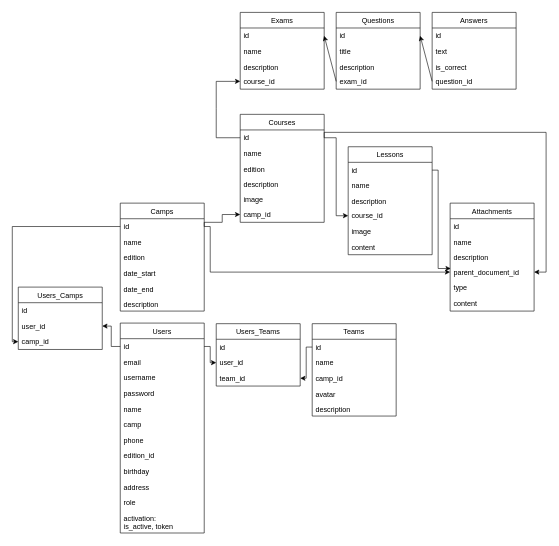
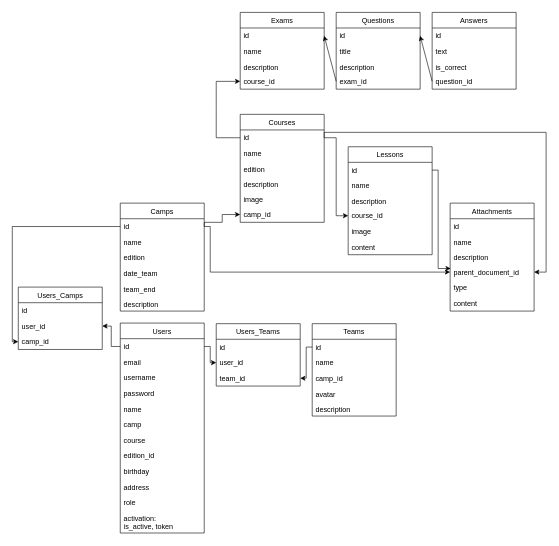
  <mxCell id="0" />
  <mxCell id="1" parent="0" />
  <mxCell id="2" style="edgeStyle=elbowEdgeStyle;rounded=0;orthogonalLoop=1;jettySize=auto;html=1;exitX=0;exitY=0.5;exitDx=0;exitDy=0;entryX=1;entryY=0.5;entryDx=0;entryDy=0;" parent="1" source="31" target="39" edge="1"><mxGeometry relative="1" as="geometry" /></mxCell>
  <mxCell id="3" style="edgeStyle=elbowEdgeStyle;rounded=0;orthogonalLoop=1;jettySize=auto;html=1;exitX=1;exitY=0.5;exitDx=0;exitDy=0;entryX=0;entryY=0.5;entryDx=0;entryDy=0;endArrow=classic;endFill=1;" parent="1" source="11" target="38" edge="1"><mxGeometry relative="1" as="geometry" /></mxCell>
  <mxCell id="4" style="edgeStyle=elbowEdgeStyle;rounded=0;orthogonalLoop=1;jettySize=auto;html=1;exitX=1;exitY=0.5;exitDx=0;exitDy=0;entryX=0;entryY=0.5;entryDx=0;entryDy=0;endArrow=none;endFill=0;startArrow=classic;startFill=1;" parent="1" source="42" target="11" edge="1"><mxGeometry relative="1" as="geometry" /></mxCell>
  <mxCell id="5" style="edgeStyle=elbowEdgeStyle;rounded=0;orthogonalLoop=1;jettySize=auto;html=1;exitX=0;exitY=0.5;exitDx=0;exitDy=0;entryX=0;entryY=0.5;entryDx=0;entryDy=0;endArrow=none;endFill=0;startArrow=classic;startFill=1;" parent="1" source="43" target="24" edge="1"><mxGeometry relative="1" as="geometry"><Array as="points"><mxPoint x="20" y="468" /></Array></mxGeometry></mxCell>
  <mxCell id="6" style="edgeStyle=orthogonalEdgeStyle;rounded=0;orthogonalLoop=1;jettySize=auto;html=1;exitX=0;exitY=0.5;exitDx=0;exitDy=0;entryX=1;entryY=0.5;entryDx=0;entryDy=0;startArrow=classic;startFill=1;endArrow=none;endFill=0;" parent="1" source="50" target="24" edge="1"><mxGeometry relative="1" as="geometry"><Array as="points"><mxPoint x="370" y="357" /><mxPoint x="370" y="370" /><mxPoint x="340" y="370" /></Array></mxGeometry></mxCell>
  <mxCell id="7" style="edgeStyle=elbowEdgeStyle;rounded=0;orthogonalLoop=1;jettySize=auto;html=1;exitX=0;exitY=0.5;exitDx=0;exitDy=0;entryX=1;entryY=0.5;entryDx=0;entryDy=0;startArrow=classic;startFill=1;endArrow=none;endFill=0;" parent="1" source="55" target="45" edge="1"><mxGeometry relative="1" as="geometry" /></mxCell>
  <mxCell id="8" style="edgeStyle=orthogonalEdgeStyle;rounded=0;orthogonalLoop=1;jettySize=auto;html=1;entryX=1;entryY=0.5;entryDx=0;entryDy=0;startArrow=classic;startFill=1;endArrow=none;endFill=0;elbow=vertical;exitX=1;exitY=0.5;exitDx=0;exitDy=0;" parent="1" target="45" edge="1" source="81"><mxGeometry relative="1" as="geometry"><mxPoint x="930" y="453" as="sourcePoint" /><Array as="points"><mxPoint x="910" y="453" /><mxPoint x="910" y="220" /><mxPoint x="540" y="220" /></Array></mxGeometry></mxCell>
  <mxCell id="9" style="edgeStyle=elbowEdgeStyle;rounded=0;orthogonalLoop=1;jettySize=auto;html=1;exitX=0;exitY=0.5;exitDx=0;exitDy=0;entryX=1;entryY=0.5;entryDx=0;entryDy=0;startArrow=classic;startFill=1;endArrow=none;endFill=0;" parent="1" source="81" target="24" edge="1"><mxGeometry relative="1" as="geometry"><Array as="points"><mxPoint x="350" y="428" /><mxPoint x="390" y="468" /><mxPoint x="370" y="408" /></Array></mxGeometry></mxCell>
  <mxCell id="10" value="Users" style="swimlane;fontStyle=0;childLayout=stackLayout;horizontal=1;startSize=26;fillColor=none;horizontalStack=0;resizeParent=1;resizeParentMax=0;resizeLast=0;collapsible=1;marginBottom=0;" parent="1" vertex="1"><mxGeometry x="200" y="538" width="140" height="350" as="geometry"><mxRectangle x="100" y="60" width="60" height="26" as="alternateBounds" /></mxGeometry></mxCell>
  <mxCell id="11" value="id" style="text;strokeColor=none;fillColor=none;align=left;verticalAlign=top;spacingLeft=4;spacingRight=4;overflow=hidden;rotatable=0;points=[[0,0.5],[1,0.5]];portConstraint=eastwest;" parent="10" vertex="1"><mxGeometry y="26" width="140" height="26" as="geometry" /></mxCell>
  <mxCell id="12" value="email" style="text;strokeColor=none;fillColor=none;align=left;verticalAlign=top;spacingLeft=4;spacingRight=4;overflow=hidden;rotatable=0;points=[[0,0.5],[1,0.5]];portConstraint=eastwest;" parent="10" vertex="1"><mxGeometry y="52" width="140" height="26" as="geometry" /></mxCell>
  <mxCell id="13" value="username" style="text;strokeColor=none;fillColor=none;align=left;verticalAlign=top;spacingLeft=4;spacingRight=4;overflow=hidden;rotatable=0;points=[[0,0.5],[1,0.5]];portConstraint=eastwest;" parent="10" vertex="1"><mxGeometry y="78" width="140" height="26" as="geometry" /></mxCell>
  <mxCell id="14" value="password" style="text;strokeColor=none;fillColor=none;align=left;verticalAlign=top;spacingLeft=4;spacingRight=4;overflow=hidden;rotatable=0;points=[[0,0.5],[1,0.5]];portConstraint=eastwest;" parent="10" vertex="1"><mxGeometry y="104" width="140" height="26" as="geometry" /></mxCell>
  <mxCell id="15" value="name" style="text;strokeColor=none;fillColor=none;align=left;verticalAlign=top;spacingLeft=4;spacingRight=4;overflow=hidden;rotatable=0;points=[[0,0.5],[1,0.5]];portConstraint=eastwest;" parent="10" vertex="1"><mxGeometry y="130" width="140" height="26" as="geometry" /></mxCell>
  <mxCell id="16" value="camp" style="text;strokeColor=none;fillColor=none;align=left;verticalAlign=top;spacingLeft=4;spacingRight=4;overflow=hidden;rotatable=0;points=[[0,0.5],[1,0.5]];portConstraint=eastwest;" parent="10" vertex="1"><mxGeometry y="156" width="140" height="26" as="geometry" /></mxCell>
- <mxCell id="17" value="phone" style="text;strokeColor=none;fillColor=none;align=left;verticalAlign=top;spacingLeft=4;spacingRight=4;overflow=hidden;rotatable=0;points=[[0,0.5],[1,0.5]];portConstraint=eastwest;" parent="10" vertex="1"><mxGeometry y="182" width="140" height="26" as="geometry" /></mxCell>
+ <mxCell id="17" value="course" style="text;strokeColor=none;fillColor=none;align=left;verticalAlign=top;spacingLeft=4;spacingRight=4;overflow=hidden;rotatable=0;points=[[0,0.5],[1,0.5]];portConstraint=eastwest;" parent="10" vertex="1"><mxGeometry y="182" width="140" height="26" as="geometry" /></mxCell>
  <mxCell id="18" value="edition_id" style="text;strokeColor=none;fillColor=none;align=left;verticalAlign=top;spacingLeft=4;spacingRight=4;overflow=hidden;rotatable=0;points=[[0,0.5],[1,0.5]];portConstraint=eastwest;" parent="10" vertex="1"><mxGeometry y="208" width="140" height="26" as="geometry" /></mxCell>
  <mxCell id="19" value="birthday" style="text;strokeColor=none;fillColor=none;align=left;verticalAlign=top;spacingLeft=4;spacingRight=4;overflow=hidden;rotatable=0;points=[[0,0.5],[1,0.5]];portConstraint=eastwest;" parent="10" vertex="1"><mxGeometry y="234" width="140" height="26" as="geometry" /></mxCell>
  <mxCell id="20" value="address" style="text;strokeColor=none;fillColor=none;align=left;verticalAlign=top;spacingLeft=4;spacingRight=4;overflow=hidden;rotatable=0;points=[[0,0.5],[1,0.5]];portConstraint=eastwest;" parent="10" vertex="1"><mxGeometry y="260" width="140" height="26" as="geometry" /></mxCell>
  <mxCell id="21" value="role" style="text;strokeColor=none;fillColor=none;align=left;verticalAlign=top;spacingLeft=4;spacingRight=4;overflow=hidden;rotatable=0;points=[[0,0.5],[1,0.5]];portConstraint=eastwest;" parent="10" vertex="1"><mxGeometry y="286" width="140" height="26" as="geometry" /></mxCell>
  <mxCell id="22" value="activation:&#10;is_active, token" style="text;strokeColor=none;fillColor=none;align=left;verticalAlign=top;spacingLeft=4;spacingRight=4;overflow=hidden;rotatable=0;points=[[0,0.5],[1,0.5]];portConstraint=eastwest;" parent="10" vertex="1"><mxGeometry y="312" width="140" height="38" as="geometry" /></mxCell>
  <mxCell id="23" value="Camps" style="swimlane;fontStyle=0;childLayout=stackLayout;horizontal=1;startSize=26;fillColor=none;horizontalStack=0;resizeParent=1;resizeParentMax=0;resizeLast=0;collapsible=1;marginBottom=0;" parent="1" vertex="1"><mxGeometry x="200" y="338" width="140" height="180" as="geometry"><mxRectangle x="100" y="60" width="60" height="26" as="alternateBounds" /></mxGeometry></mxCell>
  <mxCell id="24" value="id" style="text;strokeColor=none;fillColor=none;align=left;verticalAlign=top;spacingLeft=4;spacingRight=4;overflow=hidden;rotatable=0;points=[[0,0.5],[1,0.5]];portConstraint=eastwest;" parent="23" vertex="1"><mxGeometry y="26" width="140" height="26" as="geometry" /></mxCell>
  <mxCell id="25" value="name" style="text;strokeColor=none;fillColor=none;align=left;verticalAlign=top;spacingLeft=4;spacingRight=4;overflow=hidden;rotatable=0;points=[[0,0.5],[1,0.5]];portConstraint=eastwest;" parent="23" vertex="1"><mxGeometry y="52" width="140" height="26" as="geometry" /></mxCell>
  <mxCell id="26" value="edition" style="text;strokeColor=none;fillColor=none;align=left;verticalAlign=top;spacingLeft=4;spacingRight=4;overflow=hidden;rotatable=0;points=[[0,0.5],[1,0.5]];portConstraint=eastwest;" parent="23" vertex="1"><mxGeometry y="78" width="140" height="26" as="geometry" /></mxCell>
- <mxCell id="27" value="date_start" style="text;strokeColor=none;fillColor=none;align=left;verticalAlign=top;spacingLeft=4;spacingRight=4;overflow=hidden;rotatable=0;points=[[0,0.5],[1,0.5]];portConstraint=eastwest;" parent="23" vertex="1"><mxGeometry y="104" width="140" height="26" as="geometry" /></mxCell>
- <mxCell id="28" value="date_end" style="text;strokeColor=none;fillColor=none;align=left;verticalAlign=top;spacingLeft=4;spacingRight=4;overflow=hidden;rotatable=0;points=[[0,0.5],[1,0.5]];portConstraint=eastwest;" parent="23" vertex="1"><mxGeometry y="130" width="140" height="26" as="geometry" /></mxCell>
+ <mxCell id="27" value="date_team" style="text;strokeColor=none;fillColor=none;align=left;verticalAlign=top;spacingLeft=4;spacingRight=4;overflow=hidden;rotatable=0;points=[[0,0.5],[1,0.5]];portConstraint=eastwest;" parent="23" vertex="1"><mxGeometry y="104" width="140" height="26" as="geometry" /></mxCell>
+ <mxCell id="28" value="team_end" style="text;strokeColor=none;fillColor=none;align=left;verticalAlign=top;spacingLeft=4;spacingRight=4;overflow=hidden;rotatable=0;points=[[0,0.5],[1,0.5]];portConstraint=eastwest;" parent="23" vertex="1"><mxGeometry y="130" width="140" height="26" as="geometry" /></mxCell>
  <mxCell id="29" value="description" style="text;strokeColor=none;fillColor=none;align=left;verticalAlign=top;spacingLeft=4;spacingRight=4;overflow=hidden;rotatable=0;points=[[0,0.5],[1,0.5]];portConstraint=eastwest;" parent="23" vertex="1"><mxGeometry y="156" width="140" height="24" as="geometry" /></mxCell>
  <mxCell id="30" value="Teams" style="swimlane;fontStyle=0;childLayout=stackLayout;horizontal=1;startSize=26;fillColor=none;horizontalStack=0;resizeParent=1;resizeParentMax=0;resizeLast=0;collapsible=1;marginBottom=0;" parent="1" vertex="1"><mxGeometry x="520" y="539" width="140" height="154" as="geometry"><mxRectangle x="100" y="60" width="60" height="26" as="alternateBounds" /></mxGeometry></mxCell>
  <mxCell id="31" value="id" style="text;strokeColor=none;fillColor=none;align=left;verticalAlign=top;spacingLeft=4;spacingRight=4;overflow=hidden;rotatable=0;points=[[0,0.5],[1,0.5]];portConstraint=eastwest;" parent="30" vertex="1"><mxGeometry y="26" width="140" height="26" as="geometry" /></mxCell>
  <mxCell id="32" value="name" style="text;strokeColor=none;fillColor=none;align=left;verticalAlign=top;spacingLeft=4;spacingRight=4;overflow=hidden;rotatable=0;points=[[0,0.5],[1,0.5]];portConstraint=eastwest;" parent="30" vertex="1"><mxGeometry y="52" width="140" height="26" as="geometry" /></mxCell>
  <mxCell id="33" value="camp_id" style="text;strokeColor=none;fillColor=none;align=left;verticalAlign=top;spacingLeft=4;spacingRight=4;overflow=hidden;rotatable=0;points=[[0,0.5],[1,0.5]];portConstraint=eastwest;" parent="30" vertex="1"><mxGeometry y="78" width="140" height="26" as="geometry" /></mxCell>
  <mxCell id="34" value="avatar" style="text;strokeColor=none;fillColor=none;align=left;verticalAlign=top;spacingLeft=4;spacingRight=4;overflow=hidden;rotatable=0;points=[[0,0.5],[1,0.5]];portConstraint=eastwest;" parent="30" vertex="1"><mxGeometry y="104" width="140" height="26" as="geometry" /></mxCell>
  <mxCell id="35" value="description" style="text;strokeColor=none;fillColor=none;align=left;verticalAlign=top;spacingLeft=4;spacingRight=4;overflow=hidden;rotatable=0;points=[[0,0.5],[1,0.5]];portConstraint=eastwest;" parent="30" vertex="1"><mxGeometry y="130" width="140" height="24" as="geometry" /></mxCell>
  <mxCell id="36" value="Users_Teams" style="swimlane;fontStyle=0;childLayout=stackLayout;horizontal=1;startSize=26;fillColor=none;horizontalStack=0;resizeParent=1;resizeParentMax=0;resizeLast=0;collapsible=1;marginBottom=0;" parent="1" vertex="1"><mxGeometry x="360" y="539" width="140" height="104" as="geometry"><mxRectangle x="100" y="60" width="60" height="26" as="alternateBounds" /></mxGeometry></mxCell>
  <mxCell id="37" value="id" style="text;strokeColor=none;fillColor=none;align=left;verticalAlign=top;spacingLeft=4;spacingRight=4;overflow=hidden;rotatable=0;points=[[0,0.5],[1,0.5]];portConstraint=eastwest;" parent="36" vertex="1"><mxGeometry y="26" width="140" height="26" as="geometry" /></mxCell>
  <mxCell id="38" value="user_id" style="text;strokeColor=none;fillColor=none;align=left;verticalAlign=top;spacingLeft=4;spacingRight=4;overflow=hidden;rotatable=0;points=[[0,0.5],[1,0.5]];portConstraint=eastwest;" parent="36" vertex="1"><mxGeometry y="52" width="140" height="26" as="geometry" /></mxCell>
  <mxCell id="39" value="team_id" style="text;strokeColor=none;fillColor=none;align=left;verticalAlign=top;spacingLeft=4;spacingRight=4;overflow=hidden;rotatable=0;points=[[0,0.5],[1,0.5]];portConstraint=eastwest;" parent="36" vertex="1"><mxGeometry y="78" width="140" height="26" as="geometry" /></mxCell>
  <mxCell id="40" value="Users_Camps" style="swimlane;fontStyle=0;childLayout=stackLayout;horizontal=1;startSize=26;fillColor=none;horizontalStack=0;resizeParent=1;resizeParentMax=0;resizeLast=0;collapsible=1;marginBottom=0;" parent="1" vertex="1"><mxGeometry x="30" y="478" width="140" height="104" as="geometry"><mxRectangle x="100" y="60" width="60" height="26" as="alternateBounds" /></mxGeometry></mxCell>
  <mxCell id="41" value="id" style="text;strokeColor=none;fillColor=none;align=left;verticalAlign=top;spacingLeft=4;spacingRight=4;overflow=hidden;rotatable=0;points=[[0,0.5],[1,0.5]];portConstraint=eastwest;" parent="40" vertex="1"><mxGeometry y="26" width="140" height="26" as="geometry" /></mxCell>
  <mxCell id="42" value="user_id" style="text;strokeColor=none;fillColor=none;align=left;verticalAlign=top;spacingLeft=4;spacingRight=4;overflow=hidden;rotatable=0;points=[[0,0.5],[1,0.5]];portConstraint=eastwest;" parent="40" vertex="1"><mxGeometry y="52" width="140" height="26" as="geometry" /></mxCell>
  <mxCell id="43" value="camp_id" style="text;strokeColor=none;fillColor=none;align=left;verticalAlign=top;spacingLeft=4;spacingRight=4;overflow=hidden;rotatable=0;points=[[0,0.5],[1,0.5]];portConstraint=eastwest;" parent="40" vertex="1"><mxGeometry y="78" width="140" height="26" as="geometry" /></mxCell>
  <mxCell id="44" value="Courses" style="swimlane;fontStyle=0;childLayout=stackLayout;horizontal=1;startSize=26;fillColor=none;horizontalStack=0;resizeParent=1;resizeParentMax=0;resizeLast=0;collapsible=1;marginBottom=0;" parent="1" vertex="1"><mxGeometry x="400" y="190" width="140" height="180" as="geometry"><mxRectangle x="100" y="60" width="60" height="26" as="alternateBounds" /></mxGeometry></mxCell>
  <mxCell id="45" value="id" style="text;strokeColor=none;fillColor=none;align=left;verticalAlign=top;spacingLeft=4;spacingRight=4;overflow=hidden;rotatable=0;points=[[0,0.5],[1,0.5]];portConstraint=eastwest;" parent="44" vertex="1"><mxGeometry y="26" width="140" height="26" as="geometry" /></mxCell>
  <mxCell id="46" value="name" style="text;strokeColor=none;fillColor=none;align=left;verticalAlign=top;spacingLeft=4;spacingRight=4;overflow=hidden;rotatable=0;points=[[0,0.5],[1,0.5]];portConstraint=eastwest;" parent="44" vertex="1"><mxGeometry y="52" width="140" height="26" as="geometry" /></mxCell>
  <mxCell id="47" value="edition" style="text;strokeColor=none;fillColor=none;align=left;verticalAlign=top;spacingLeft=4;spacingRight=4;overflow=hidden;rotatable=0;points=[[0,0.5],[1,0.5]];portConstraint=eastwest;" parent="44" vertex="1"><mxGeometry y="78" width="140" height="26" as="geometry" /></mxCell>
  <mxCell id="48" value="description" style="text;strokeColor=none;fillColor=none;align=left;verticalAlign=top;spacingLeft=4;spacingRight=4;overflow=hidden;rotatable=0;points=[[0,0.5],[1,0.5]];portConstraint=eastwest;" parent="44" vertex="1"><mxGeometry y="104" width="140" height="24" as="geometry" /></mxCell>
  <mxCell id="49" value="image" style="text;strokeColor=none;fillColor=none;align=left;verticalAlign=top;spacingLeft=4;spacingRight=4;overflow=hidden;rotatable=0;points=[[0,0.5],[1,0.5]];portConstraint=eastwest;" parent="44" vertex="1"><mxGeometry y="128" width="140" height="26" as="geometry" /></mxCell>
  <mxCell id="50" value="camp_id" style="text;strokeColor=none;fillColor=none;align=left;verticalAlign=top;spacingLeft=4;spacingRight=4;overflow=hidden;rotatable=0;points=[[0,0.5],[1,0.5]];portConstraint=eastwest;" parent="44" vertex="1"><mxGeometry y="154" width="140" height="26" as="geometry" /></mxCell>
  <mxCell id="51" value="Lessons" style="swimlane;fontStyle=0;childLayout=stackLayout;horizontal=1;startSize=26;fillColor=none;horizontalStack=0;resizeParent=1;resizeParentMax=0;resizeLast=0;collapsible=1;marginBottom=0;" parent="1" vertex="1"><mxGeometry x="580" y="244" width="140" height="180" as="geometry"><mxRectangle x="100" y="60" width="60" height="26" as="alternateBounds" /></mxGeometry></mxCell>
  <mxCell id="52" value="id" style="text;strokeColor=none;fillColor=none;align=left;verticalAlign=top;spacingLeft=4;spacingRight=4;overflow=hidden;rotatable=0;points=[[0,0.5],[1,0.5]];portConstraint=eastwest;" parent="51" vertex="1"><mxGeometry y="26" width="140" height="26" as="geometry" /></mxCell>
  <mxCell id="53" value="name" style="text;strokeColor=none;fillColor=none;align=left;verticalAlign=top;spacingLeft=4;spacingRight=4;overflow=hidden;rotatable=0;points=[[0,0.5],[1,0.5]];portConstraint=eastwest;" parent="51" vertex="1"><mxGeometry y="52" width="140" height="26" as="geometry" /></mxCell>
  <mxCell id="54" value="description" style="text;strokeColor=none;fillColor=none;align=left;verticalAlign=top;spacingLeft=4;spacingRight=4;overflow=hidden;rotatable=0;points=[[0,0.5],[1,0.5]];portConstraint=eastwest;" parent="51" vertex="1"><mxGeometry y="78" width="140" height="24" as="geometry" /></mxCell>
  <mxCell id="55" value="course_id" style="text;strokeColor=none;fillColor=none;align=left;verticalAlign=top;spacingLeft=4;spacingRight=4;overflow=hidden;rotatable=0;points=[[0,0.5],[1,0.5]];portConstraint=eastwest;" parent="51" vertex="1"><mxGeometry y="102" width="140" height="26" as="geometry" /></mxCell>
  <mxCell id="56" value="image" style="text;strokeColor=none;fillColor=none;align=left;verticalAlign=top;spacingLeft=4;spacingRight=4;overflow=hidden;rotatable=0;points=[[0,0.5],[1,0.5]];portConstraint=eastwest;" parent="51" vertex="1"><mxGeometry y="128" width="140" height="26" as="geometry" /></mxCell>
  <mxCell id="57" value="content" style="text;strokeColor=none;fillColor=none;align=left;verticalAlign=top;spacingLeft=4;spacingRight=4;overflow=hidden;rotatable=0;points=[[0,0.5],[1,0.5]];portConstraint=eastwest;" parent="51" vertex="1"><mxGeometry y="154" width="140" height="26" as="geometry" /></mxCell>
  <mxCell id="58" value="Exams" style="swimlane;fontStyle=0;childLayout=stackLayout;horizontal=1;startSize=26;fillColor=none;horizontalStack=0;resizeParent=1;resizeParentMax=0;resizeLast=0;collapsible=1;marginBottom=0;" parent="1" vertex="1"><mxGeometry x="400" y="20" width="140" height="128" as="geometry"><mxRectangle x="100" y="60" width="60" height="26" as="alternateBounds" /></mxGeometry></mxCell>
  <mxCell id="59" value="id" style="text;strokeColor=none;fillColor=none;align=left;verticalAlign=top;spacingLeft=4;spacingRight=4;overflow=hidden;rotatable=0;points=[[0,0.5],[1,0.5]];portConstraint=eastwest;" parent="58" vertex="1"><mxGeometry y="26" width="140" height="26" as="geometry" /></mxCell>
  <mxCell id="60" value="name" style="text;strokeColor=none;fillColor=none;align=left;verticalAlign=top;spacingLeft=4;spacingRight=4;overflow=hidden;rotatable=0;points=[[0,0.5],[1,0.5]];portConstraint=eastwest;" parent="58" vertex="1"><mxGeometry y="52" width="140" height="26" as="geometry" /></mxCell>
  <mxCell id="61" value="description" style="text;strokeColor=none;fillColor=none;align=left;verticalAlign=top;spacingLeft=4;spacingRight=4;overflow=hidden;rotatable=0;points=[[0,0.5],[1,0.5]];portConstraint=eastwest;" parent="58" vertex="1"><mxGeometry y="78" width="140" height="24" as="geometry" /></mxCell>
  <mxCell id="62" value="course_id" style="text;strokeColor=none;fillColor=none;align=left;verticalAlign=top;spacingLeft=4;spacingRight=4;overflow=hidden;rotatable=0;points=[[0,0.5],[1,0.5]];portConstraint=eastwest;" parent="58" vertex="1"><mxGeometry y="102" width="140" height="26" as="geometry" /></mxCell>
  <mxCell id="63" style="edgeStyle=none;rounded=0;orthogonalLoop=1;jettySize=auto;html=1;exitX=0;exitY=0.5;exitDx=0;exitDy=0;entryX=0;entryY=0.5;entryDx=0;entryDy=0;startArrow=classic;startFill=1;endArrow=none;endFill=0;" parent="1" source="62" target="45" edge="1"><mxGeometry relative="1" as="geometry"><Array as="points"><mxPoint x="360" y="135" /><mxPoint x="360" y="180" /><mxPoint x="360" y="229" /></Array></mxGeometry></mxCell>
  <mxCell id="64" style="edgeStyle=none;rounded=0;orthogonalLoop=1;jettySize=auto;html=1;exitX=1;exitY=0.5;exitDx=0;exitDy=0;entryX=0;entryY=0.5;entryDx=0;entryDy=0;startArrow=classic;startFill=1;endArrow=none;endFill=0;" parent="1" source="59" target="69" edge="1"><mxGeometry relative="1" as="geometry" /></mxCell>
  <mxCell id="65" value="Questions" style="swimlane;fontStyle=0;childLayout=stackLayout;horizontal=1;startSize=26;fillColor=none;horizontalStack=0;resizeParent=1;resizeParentMax=0;resizeLast=0;collapsible=1;marginBottom=0;" parent="1" vertex="1"><mxGeometry x="560" y="20" width="140" height="128" as="geometry"><mxRectangle x="100" y="60" width="60" height="26" as="alternateBounds" /></mxGeometry></mxCell>
  <mxCell id="66" value="id" style="text;strokeColor=none;fillColor=none;align=left;verticalAlign=top;spacingLeft=4;spacingRight=4;overflow=hidden;rotatable=0;points=[[0,0.5],[1,0.5]];portConstraint=eastwest;" parent="65" vertex="1"><mxGeometry y="26" width="140" height="26" as="geometry" /></mxCell>
  <mxCell id="67" value="title" style="text;strokeColor=none;fillColor=none;align=left;verticalAlign=top;spacingLeft=4;spacingRight=4;overflow=hidden;rotatable=0;points=[[0,0.5],[1,0.5]];portConstraint=eastwest;" parent="65" vertex="1"><mxGeometry y="52" width="140" height="26" as="geometry" /></mxCell>
  <mxCell id="68" value="description" style="text;strokeColor=none;fillColor=none;align=left;verticalAlign=top;spacingLeft=4;spacingRight=4;overflow=hidden;rotatable=0;points=[[0,0.5],[1,0.5]];portConstraint=eastwest;" parent="65" vertex="1"><mxGeometry y="78" width="140" height="24" as="geometry" /></mxCell>
  <mxCell id="69" value="exam_id" style="text;strokeColor=none;fillColor=none;align=left;verticalAlign=top;spacingLeft=4;spacingRight=4;overflow=hidden;rotatable=0;points=[[0,0.5],[1,0.5]];portConstraint=eastwest;" parent="65" vertex="1"><mxGeometry y="102" width="140" height="26" as="geometry" /></mxCell>
  <mxCell id="70" value="Answers" style="swimlane;fontStyle=0;childLayout=stackLayout;horizontal=1;startSize=26;fillColor=none;horizontalStack=0;resizeParent=1;resizeParentMax=0;resizeLast=0;collapsible=1;marginBottom=0;" parent="1" vertex="1"><mxGeometry x="720" y="20" width="140" height="128" as="geometry"><mxRectangle x="100" y="60" width="60" height="26" as="alternateBounds" /></mxGeometry></mxCell>
  <mxCell id="71" value="id" style="text;strokeColor=none;fillColor=none;align=left;verticalAlign=top;spacingLeft=4;spacingRight=4;overflow=hidden;rotatable=0;points=[[0,0.5],[1,0.5]];portConstraint=eastwest;" parent="70" vertex="1"><mxGeometry y="26" width="140" height="26" as="geometry" /></mxCell>
  <mxCell id="72" value="text" style="text;strokeColor=none;fillColor=none;align=left;verticalAlign=top;spacingLeft=4;spacingRight=4;overflow=hidden;rotatable=0;points=[[0,0.5],[1,0.5]];portConstraint=eastwest;" parent="70" vertex="1"><mxGeometry y="52" width="140" height="26" as="geometry" /></mxCell>
  <mxCell id="73" value="is_correct" style="text;strokeColor=none;fillColor=none;align=left;verticalAlign=top;spacingLeft=4;spacingRight=4;overflow=hidden;rotatable=0;points=[[0,0.5],[1,0.5]];portConstraint=eastwest;" parent="70" vertex="1"><mxGeometry y="78" width="140" height="24" as="geometry" /></mxCell>
  <mxCell id="74" value="question_id" style="text;strokeColor=none;fillColor=none;align=left;verticalAlign=top;spacingLeft=4;spacingRight=4;overflow=hidden;rotatable=0;points=[[0,0.5],[1,0.5]];portConstraint=eastwest;" parent="70" vertex="1"><mxGeometry y="102" width="140" height="26" as="geometry" /></mxCell>
  <mxCell id="75" style="rounded=0;orthogonalLoop=1;jettySize=auto;html=1;exitX=0;exitY=0.5;exitDx=0;exitDy=0;entryX=1;entryY=0.5;entryDx=0;entryDy=0;" edge="1" parent="1" source="74" target="66"><mxGeometry relative="1" as="geometry" /></mxCell>
  <mxCell id="76" style="edgeStyle=orthogonalEdgeStyle;rounded=0;orthogonalLoop=1;jettySize=auto;html=1;exitX=1;exitY=0.5;exitDx=0;exitDy=0;entryX=0.007;entryY=0.269;entryDx=0;entryDy=0;entryPerimeter=0;" edge="1" parent="1" source="52" target="81"><mxGeometry relative="1" as="geometry"><Array as="points"><mxPoint x="730" y="283" /><mxPoint x="730" y="447" /></Array></mxGeometry></mxCell>
  <mxCell id="77" value="Attachments" style="swimlane;fontStyle=0;childLayout=stackLayout;horizontal=1;startSize=26;fillColor=none;horizontalStack=0;resizeParent=1;resizeParentMax=0;resizeLast=0;collapsible=1;marginBottom=0;" parent="1" vertex="1"><mxGeometry x="750" y="338" width="140" height="180" as="geometry"><mxRectangle x="100" y="60" width="60" height="26" as="alternateBounds" /></mxGeometry></mxCell>
  <mxCell id="78" value="id" style="text;strokeColor=none;fillColor=none;align=left;verticalAlign=top;spacingLeft=4;spacingRight=4;overflow=hidden;rotatable=0;points=[[0,0.5],[1,0.5]];portConstraint=eastwest;" parent="77" vertex="1"><mxGeometry y="26" width="140" height="26" as="geometry" /></mxCell>
  <mxCell id="79" value="name" style="text;strokeColor=none;fillColor=none;align=left;verticalAlign=top;spacingLeft=4;spacingRight=4;overflow=hidden;rotatable=0;points=[[0,0.5],[1,0.5]];portConstraint=eastwest;" parent="77" vertex="1"><mxGeometry y="52" width="140" height="26" as="geometry" /></mxCell>
  <mxCell id="80" value="description" style="text;strokeColor=none;fillColor=none;align=left;verticalAlign=top;spacingLeft=4;spacingRight=4;overflow=hidden;rotatable=0;points=[[0,0.5],[1,0.5]];portConstraint=eastwest;" parent="77" vertex="1"><mxGeometry y="78" width="140" height="24" as="geometry" /></mxCell>
  <mxCell id="81" value="parent_document_id" style="text;strokeColor=none;fillColor=none;align=left;verticalAlign=top;spacingLeft=4;spacingRight=4;overflow=hidden;rotatable=0;points=[[0,0.5],[1,0.5]];portConstraint=eastwest;" parent="77" vertex="1"><mxGeometry y="102" width="140" height="26" as="geometry" /></mxCell>
  <mxCell id="82" value="type" style="text;strokeColor=none;fillColor=none;align=left;verticalAlign=top;spacingLeft=4;spacingRight=4;overflow=hidden;rotatable=0;points=[[0,0.5],[1,0.5]];portConstraint=eastwest;" parent="77" vertex="1"><mxGeometry y="128" width="140" height="26" as="geometry" /></mxCell>
  <mxCell id="83" value="content" style="text;strokeColor=none;fillColor=none;align=left;verticalAlign=top;spacingLeft=4;spacingRight=4;overflow=hidden;rotatable=0;points=[[0,0.5],[1,0.5]];portConstraint=eastwest;" parent="77" vertex="1"><mxGeometry y="154" width="140" height="26" as="geometry" /></mxCell>
